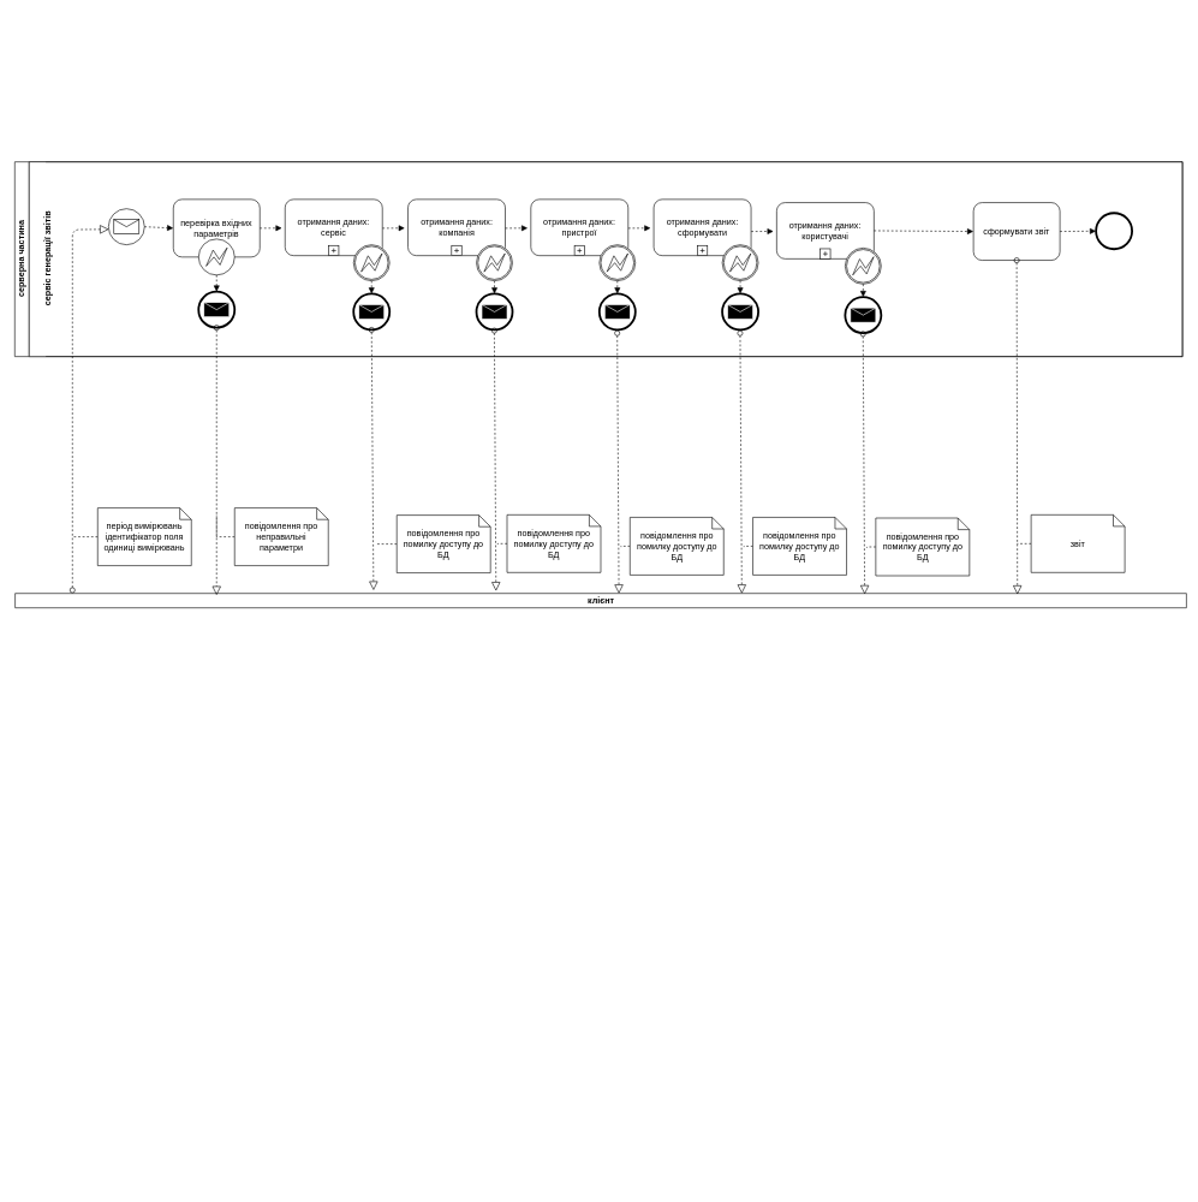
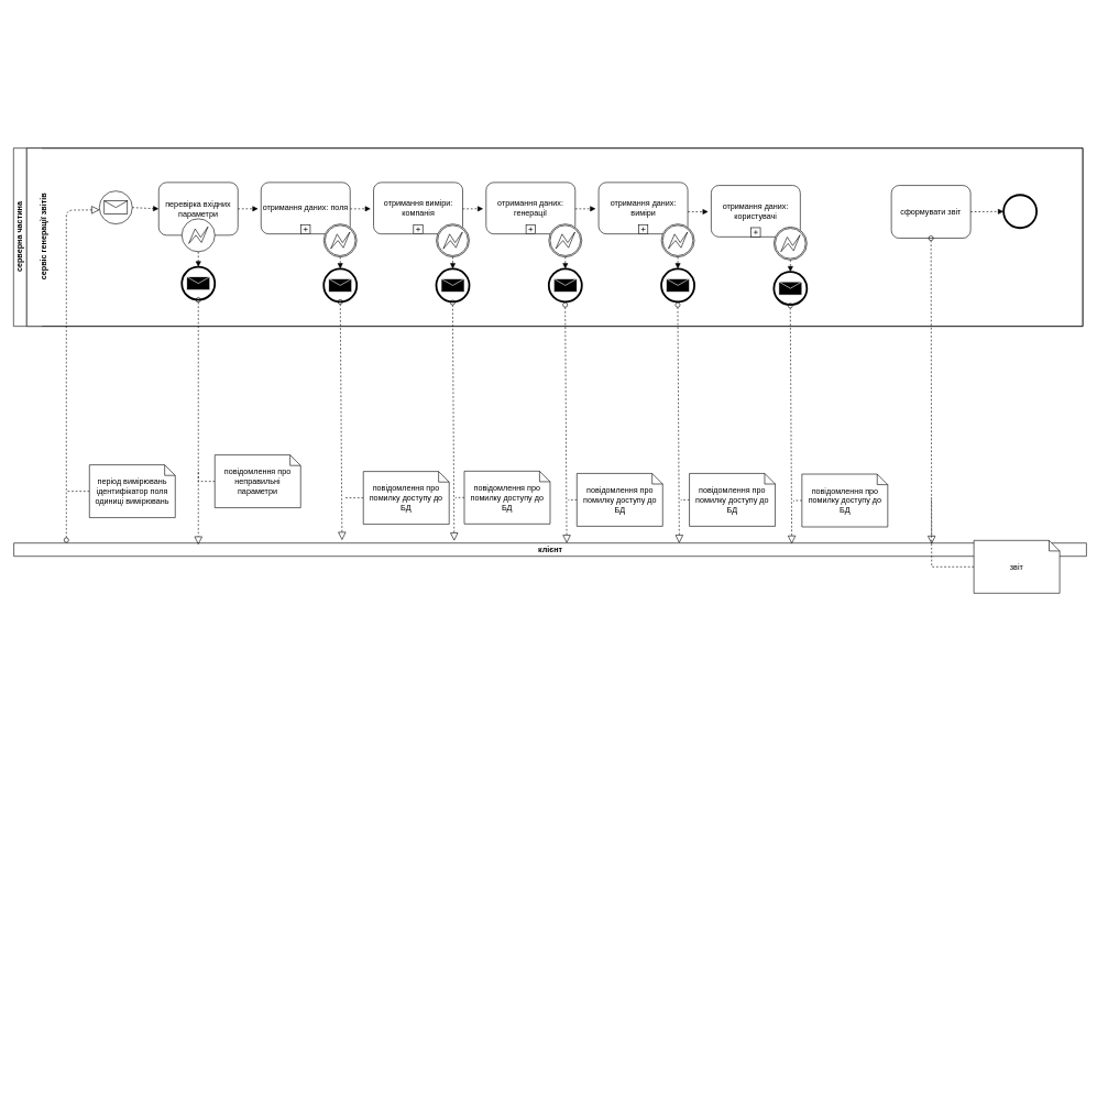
  <mxCell id="0" />
  <mxCell id="1" parent="0" />
  <mxCell id="2" value="серверна частина" style="swimlane;html=1;horizontal=0;startSize=20;" vertex="1" parent="1"><mxGeometry x="20" y="224" width="1620" height="270" as="geometry" /></mxCell>
  <mxCell id="3" value="&lt;span&gt;&lt;br&gt;&lt;br&gt;сервіс генерації&amp;nbsp;звітів&lt;/span&gt;" style="swimlane;html=1;horizontal=0;swimlaneLine=0;startSize=23;" vertex="1" parent="2"><mxGeometry x="20" width="1600" height="270" as="geometry" /></mxCell>
  <mxCell id="4" value="" style="shape=mxgraph.bpmn.shape;html=1;verticalLabelPosition=bottom;labelBackgroundColor=#ffffff;verticalAlign=top;align=center;perimeter=ellipsePerimeter;outlineConnect=0;outline=standard;symbol=message;" vertex="1" parent="3"><mxGeometry x="110" y="65" width="50" height="50" as="geometry" /></mxCell>
- <mxCell id="5" value="перевірка вхідних параметрів" style="shape=ext;rounded=1;html=1;whiteSpace=wrap;" vertex="1" parent="3"><mxGeometry x="200" y="52" width="120" height="80" as="geometry" /></mxCell>
+ <mxCell id="5" value="перевірка вхідних параметри" style="shape=ext;rounded=1;html=1;whiteSpace=wrap;" vertex="1" parent="3"><mxGeometry x="200" y="52" width="120" height="80" as="geometry" /></mxCell>
  <mxCell id="6" value="" style="shape=mxgraph.bpmn.shape;html=1;verticalLabelPosition=bottom;labelBackgroundColor=#ffffff;verticalAlign=top;align=center;perimeter=ellipsePerimeter;outlineConnect=0;outline=eventInt;symbol=error;" vertex="1" parent="3"><mxGeometry x="235" y="107" width="50" height="50" as="geometry" /></mxCell>
  <mxCell id="7" value="" style="endArrow=block;endFill=1;endSize=6;html=1;dashed=1;strokeColor=#000000;exitX=0.5;exitY=1;exitDx=0;exitDy=0;" edge="1" parent="3" source="6"><mxGeometry width="100" relative="1" as="geometry"><mxPoint x="300" y="180" as="sourcePoint" /><mxPoint x="260" y="180" as="targetPoint" /></mxGeometry></mxCell>
  <mxCell id="8" value="" style="shape=mxgraph.bpmn.shape;html=1;verticalLabelPosition=bottom;labelBackgroundColor=#ffffff;verticalAlign=top;align=center;perimeter=ellipsePerimeter;outlineConnect=0;outline=end;symbol=message;" vertex="1" parent="3"><mxGeometry x="235" y="180" width="50" height="50" as="geometry" /></mxCell>
  <mxCell id="9" value="" style="endArrow=block;endFill=1;endSize=6;html=1;dashed=1;strokeColor=#000000;exitX=1;exitY=0.5;exitDx=0;exitDy=0;entryX=0;entryY=0.5;entryDx=0;entryDy=0;" edge="1" parent="3" source="5"><mxGeometry width="100" relative="1" as="geometry"><mxPoint x="400" y="200" as="sourcePoint" /><mxPoint x="350.588" y="91.882" as="targetPoint" /></mxGeometry></mxCell>
  <mxCell id="10" value="" style="shape=mxgraph.bpmn.shape;html=1;verticalLabelPosition=bottom;labelBackgroundColor=#ffffff;verticalAlign=top;align=center;perimeter=ellipsePerimeter;outlineConnect=0;outline=end;symbol=message;" vertex="1" parent="3"><mxGeometry x="450" y="183" width="50" height="50" as="geometry" /></mxCell>
- <mxCell id="11" value="отримання даних: сервіс" style="html=1;whiteSpace=wrap;rounded=1;" vertex="1" parent="3"><mxGeometry x="355" y="52" width="135" height="78" as="geometry" /></mxCell>
+ <mxCell id="11" value="отримання даних: поля" style="html=1;whiteSpace=wrap;rounded=1;" vertex="1" parent="3"><mxGeometry x="355" y="52" width="135" height="78" as="geometry" /></mxCell>
  <mxCell id="12" value="" style="html=1;shape=plus;outlineConnect=0;" vertex="1" parent="11"><mxGeometry x="0.5" y="1" width="14" height="14" relative="1" as="geometry"><mxPoint x="-7" y="-14" as="offset" /></mxGeometry></mxCell>
  <mxCell id="13" value="" style="endArrow=block;endFill=1;endSize=6;html=1;dashed=1;strokeColor=#000000;exitX=1;exitY=0.5;exitDx=0;exitDy=0;entryX=0;entryY=0.5;entryDx=0;entryDy=0;" edge="1" parent="3"><mxGeometry width="100" relative="1" as="geometry"><mxPoint x="490.19" y="92.034" as="sourcePoint" /><mxPoint x="521.088" y="91.882" as="targetPoint" /></mxGeometry></mxCell>
  <mxCell id="14" value="" style="shape=mxgraph.bpmn.shape;html=1;verticalLabelPosition=bottom;labelBackgroundColor=#ffffff;verticalAlign=top;align=center;perimeter=ellipsePerimeter;outlineConnect=0;outline=end;symbol=message;" vertex="1" parent="3"><mxGeometry x="620.5" y="183" width="50" height="50" as="geometry" /></mxCell>
- <mxCell id="15" value="отримання даних: компанія" style="html=1;whiteSpace=wrap;rounded=1;" vertex="1" parent="3"><mxGeometry x="525.5" y="52" width="135" height="78" as="geometry" /></mxCell>
+ <mxCell id="15" value="отримання виміри: компанія" style="html=1;whiteSpace=wrap;rounded=1;" vertex="1" parent="3"><mxGeometry x="525.5" y="52" width="135" height="78" as="geometry" /></mxCell>
  <mxCell id="16" value="" style="html=1;shape=plus;outlineConnect=0;" vertex="1" parent="15"><mxGeometry x="0.5" y="1" width="14" height="14" relative="1" as="geometry"><mxPoint x="-7" y="-14" as="offset" /></mxGeometry></mxCell>
  <mxCell id="17" value="" style="shape=mxgraph.bpmn.shape;html=1;verticalLabelPosition=bottom;labelBackgroundColor=#ffffff;verticalAlign=top;align=center;perimeter=ellipsePerimeter;outlineConnect=0;outline=boundInt;symbol=error;" vertex="1" parent="3"><mxGeometry x="620.5" y="115" width="50" height="50" as="geometry" /></mxCell>
  <mxCell id="18" value="" style="endArrow=block;endFill=1;endSize=6;html=1;dashed=1;strokeColor=#000000;exitX=0.5;exitY=1;exitDx=0;exitDy=0;entryX=0.5;entryY=0;entryDx=0;entryDy=0;" edge="1" parent="3" source="17" target="14"><mxGeometry width="100" relative="1" as="geometry"><mxPoint x="799.912" y="230.706" as="sourcePoint" /><mxPoint x="910.5" y="380" as="targetPoint" /></mxGeometry></mxCell>
  <mxCell id="19" value="" style="endArrow=block;endFill=1;endSize=6;html=1;dashed=1;strokeColor=#000000;exitX=1;exitY=0.5;exitDx=0;exitDy=0;entryX=0;entryY=0.5;entryDx=0;entryDy=0;" edge="1" parent="3"><mxGeometry width="100" relative="1" as="geometry"><mxPoint x="660.69" y="92.034" as="sourcePoint" /><mxPoint x="691.588" y="91.882" as="targetPoint" /></mxGeometry></mxCell>
  <mxCell id="20" value="" style="shape=mxgraph.bpmn.shape;html=1;verticalLabelPosition=bottom;labelBackgroundColor=#ffffff;verticalAlign=top;align=center;perimeter=ellipsePerimeter;outlineConnect=0;outline=end;symbol=message;" vertex="1" parent="3"><mxGeometry x="791" y="183" width="50" height="50" as="geometry" /></mxCell>
- <mxCell id="21" value="отримання даних: пристрої" style="html=1;whiteSpace=wrap;rounded=1;" vertex="1" parent="3"><mxGeometry x="696" y="52" width="135" height="78" as="geometry" /></mxCell>
+ <mxCell id="21" value="отримання даних: генерації" style="html=1;whiteSpace=wrap;rounded=1;" vertex="1" parent="3"><mxGeometry x="696" y="52" width="135" height="78" as="geometry" /></mxCell>
  <mxCell id="22" value="" style="html=1;shape=plus;outlineConnect=0;" vertex="1" parent="21"><mxGeometry x="0.5" y="1" width="14" height="14" relative="1" as="geometry"><mxPoint x="-7" y="-14" as="offset" /></mxGeometry></mxCell>
  <mxCell id="23" value="" style="shape=mxgraph.bpmn.shape;html=1;verticalLabelPosition=bottom;labelBackgroundColor=#ffffff;verticalAlign=top;align=center;perimeter=ellipsePerimeter;outlineConnect=0;outline=boundInt;symbol=error;" vertex="1" parent="3"><mxGeometry x="791" y="115" width="50" height="50" as="geometry" /></mxCell>
  <mxCell id="24" value="" style="endArrow=block;endFill=1;endSize=6;html=1;dashed=1;strokeColor=#000000;exitX=0.5;exitY=1;exitDx=0;exitDy=0;entryX=0.5;entryY=0;entryDx=0;entryDy=0;" edge="1" parent="3" source="23" target="20"><mxGeometry width="100" relative="1" as="geometry"><mxPoint x="970.412" y="230.706" as="sourcePoint" /><mxPoint x="1081" y="380" as="targetPoint" /></mxGeometry></mxCell>
  <mxCell id="25" value="" style="endArrow=block;endFill=1;endSize=6;html=1;dashed=1;strokeColor=#000000;exitX=1;exitY=0.5;exitDx=0;exitDy=0;entryX=0;entryY=0.5;entryDx=0;entryDy=0;" edge="1" parent="3"><mxGeometry width="100" relative="1" as="geometry"><mxPoint x="831.19" y="92.034" as="sourcePoint" /><mxPoint x="862.088" y="91.882" as="targetPoint" /></mxGeometry></mxCell>
  <mxCell id="26" value="" style="shape=mxgraph.bpmn.shape;html=1;verticalLabelPosition=bottom;labelBackgroundColor=#ffffff;verticalAlign=top;align=center;perimeter=ellipsePerimeter;outlineConnect=0;outline=end;symbol=message;" vertex="1" parent="3"><mxGeometry x="961.5" y="183" width="50" height="50" as="geometry" /></mxCell>
- <mxCell id="27" value="отримання даних: сформувати" style="html=1;whiteSpace=wrap;rounded=1;" vertex="1" parent="3"><mxGeometry x="866.5" y="52" width="135" height="78" as="geometry" /></mxCell>
+ <mxCell id="27" value="отримання даних: виміри" style="html=1;whiteSpace=wrap;rounded=1;" vertex="1" parent="3"><mxGeometry x="866.5" y="52" width="135" height="78" as="geometry" /></mxCell>
  <mxCell id="28" value="" style="html=1;shape=plus;outlineConnect=0;" vertex="1" parent="27"><mxGeometry x="0.5" y="1" width="14" height="14" relative="1" as="geometry"><mxPoint x="-7" y="-14" as="offset" /></mxGeometry></mxCell>
  <mxCell id="29" value="" style="shape=mxgraph.bpmn.shape;html=1;verticalLabelPosition=bottom;labelBackgroundColor=#ffffff;verticalAlign=top;align=center;perimeter=ellipsePerimeter;outlineConnect=0;outline=boundInt;symbol=error;" vertex="1" parent="3"><mxGeometry x="961.5" y="115" width="50" height="50" as="geometry" /></mxCell>
  <mxCell id="30" value="" style="endArrow=block;endFill=1;endSize=6;html=1;dashed=1;strokeColor=#000000;exitX=0.5;exitY=1;exitDx=0;exitDy=0;entryX=0.5;entryY=0;entryDx=0;entryDy=0;" edge="1" parent="3" source="29" target="26"><mxGeometry width="100" relative="1" as="geometry"><mxPoint x="1140.912" y="230.706" as="sourcePoint" /><mxPoint x="1251.5" y="380" as="targetPoint" /></mxGeometry></mxCell>
  <mxCell id="31" value="" style="endArrow=block;endFill=1;endSize=6;html=1;dashed=1;strokeColor=#000000;exitX=1;exitY=0.5;exitDx=0;exitDy=0;entryX=0;entryY=0.5;entryDx=0;entryDy=0;" edge="1" parent="3"><mxGeometry width="100" relative="1" as="geometry"><mxPoint x="1001.69" y="96.534" as="sourcePoint" /><mxPoint x="1032.588" y="96.382" as="targetPoint" /></mxGeometry></mxCell>
  <mxCell id="32" value="" style="shape=mxgraph.bpmn.shape;html=1;verticalLabelPosition=bottom;labelBackgroundColor=#ffffff;verticalAlign=top;align=center;perimeter=ellipsePerimeter;outlineConnect=0;outline=end;symbol=message;" vertex="1" parent="3"><mxGeometry x="1132" y="187.5" width="50" height="50" as="geometry" /></mxCell>
  <mxCell id="33" value="отримання даних: користувачі" style="html=1;whiteSpace=wrap;rounded=1;" vertex="1" parent="3"><mxGeometry x="1037" y="56.5" width="135" height="78" as="geometry" /></mxCell>
  <mxCell id="34" value="" style="html=1;shape=plus;outlineConnect=0;" vertex="1" parent="33"><mxGeometry x="0.5" y="1" width="14" height="14" relative="1" as="geometry"><mxPoint x="-7" y="-14" as="offset" /></mxGeometry></mxCell>
  <mxCell id="35" value="" style="shape=mxgraph.bpmn.shape;html=1;verticalLabelPosition=bottom;labelBackgroundColor=#ffffff;verticalAlign=top;align=center;perimeter=ellipsePerimeter;outlineConnect=0;outline=boundInt;symbol=error;" vertex="1" parent="3"><mxGeometry x="1132" y="119.5" width="50" height="50" as="geometry" /></mxCell>
  <mxCell id="36" value="" style="endArrow=block;endFill=1;endSize=6;html=1;dashed=1;strokeColor=#000000;exitX=0.5;exitY=1;exitDx=0;exitDy=0;entryX=0.5;entryY=0;entryDx=0;entryDy=0;" edge="1" parent="3" source="35" target="32"><mxGeometry width="100" relative="1" as="geometry"><mxPoint x="1311.412" y="235.206" as="sourcePoint" /><mxPoint x="1422" y="384.5" as="targetPoint" /></mxGeometry></mxCell>
  <mxCell id="37" value="сформувати звіт" style="shape=ext;rounded=1;html=1;whiteSpace=wrap;" vertex="1" parent="3"><mxGeometry x="1310" y="56.5" width="120" height="80" as="geometry" /></mxCell>
  <mxCell id="38" value="" style="endArrow=block;endFill=1;endSize=6;html=1;dashed=1;strokeColor=#000000;exitX=1;exitY=0.5;exitDx=0;exitDy=0;entryX=0;entryY=0.5;entryDx=0;entryDy=0;" edge="1" parent="3" source="4" target="5"><mxGeometry width="100" relative="1" as="geometry"><mxPoint x="350" y="380" as="sourcePoint" /><mxPoint x="450" y="380" as="targetPoint" /></mxGeometry></mxCell>
- <mxCell id="39" value="" style="endArrow=block;endFill=1;endSize=6;html=1;dashed=1;strokeColor=#000000;exitX=1;exitY=0.5;exitDx=0;exitDy=0;entryX=0;entryY=0.5;entryDx=0;entryDy=0;" edge="1" parent="3" source="33" target="37"><mxGeometry width="100" relative="1" as="geometry"><mxPoint x="1410" y="220" as="sourcePoint" /><mxPoint x="1510" y="220" as="targetPoint" /></mxGeometry></mxCell>
  <mxCell id="40" value="" style="shape=mxgraph.bpmn.shape;html=1;verticalLabelPosition=bottom;labelBackgroundColor=#ffffff;verticalAlign=top;align=center;perimeter=ellipsePerimeter;outlineConnect=0;outline=end;symbol=general;" vertex="1" parent="3"><mxGeometry x="1480" y="71" width="50" height="50" as="geometry" /></mxCell>
  <mxCell id="41" value="" style="endArrow=block;endFill=1;endSize=6;html=1;dashed=1;strokeColor=#000000;exitX=1;exitY=0.5;exitDx=0;exitDy=0;entryX=0;entryY=0.5;entryDx=0;entryDy=0;" edge="1" parent="3" source="37" target="40"><mxGeometry width="100" relative="1" as="geometry"><mxPoint x="1470" y="190" as="sourcePoint" /><mxPoint x="1570" y="190" as="targetPoint" /></mxGeometry></mxCell>
  <mxCell id="42" value="клієнт" style="swimlane;html=1;horizontal=0;startSize=20;rotation=90;" vertex="1" parent="1"><mxGeometry x="823" y="20" width="20" height="1625" as="geometry" /></mxCell>
  <mxCell id="43" value="" style="startArrow=oval;startFill=0;startSize=7;endArrow=block;endFill=0;endSize=10;dashed=1;html=1;entryX=0;entryY=0.5;entryDx=0;entryDy=0;" edge="1" parent="1"><mxGeometry width="100" relative="1" as="geometry"><mxPoint x="100" y="818" as="sourcePoint" /><mxPoint x="150.588" y="317.529" as="targetPoint" /><Array as="points"><mxPoint x="100" y="318" /></Array></mxGeometry></mxCell>
  <mxCell id="44" style="edgeStyle=orthogonalEdgeStyle;rounded=0;orthogonalLoop=1;jettySize=auto;html=1;exitX=0;exitY=0.5;exitDx=0;exitDy=0;exitPerimeter=0;dashed=1;endArrow=none;endFill=0;strokeColor=#000000;" edge="1" parent="1" source="45"><mxGeometry relative="1" as="geometry"><mxPoint x="100" y="744.118" as="targetPoint" /></mxGeometry></mxCell>
  <mxCell id="45" value="період вимірювань&lt;br&gt;ідентифікатор поля&lt;br&gt;одиниці вимірювань&lt;br&gt;" style="shape=note;whiteSpace=wrap;size=16;html=1;" vertex="1" parent="1"><mxGeometry x="135" y="704" width="130" height="80" as="geometry" /></mxCell>
  <mxCell id="46" value="" style="startArrow=oval;startFill=0;startSize=7;endArrow=block;endFill=0;endSize=10;dashed=1;html=1;strokeColor=#000000;exitX=0.5;exitY=1;exitDx=0;exitDy=0;" edge="1" parent="1" source="8"><mxGeometry width="100" relative="1" as="geometry"><mxPoint x="470" y="704" as="sourcePoint" /><mxPoint x="300" y="825" as="targetPoint" /></mxGeometry></mxCell>
  <mxCell id="47" style="edgeStyle=orthogonalEdgeStyle;rounded=0;orthogonalLoop=1;jettySize=auto;html=1;exitX=0;exitY=0.5;exitDx=0;exitDy=0;exitPerimeter=0;dashed=1;endArrow=none;endFill=0;strokeColor=#000000;" edge="1" parent="1" source="48"><mxGeometry relative="1" as="geometry"><mxPoint x="300" y="714" as="targetPoint" /></mxGeometry></mxCell>
- <mxCell id="48" value="повідомлення про неправильні параметри&lt;br&gt;" style="shape=note;whiteSpace=wrap;size=16;html=1;" vertex="1" parent="1"><mxGeometry x="325" y="704" width="130" height="80" as="geometry" /></mxCell>
+ <mxCell id="48" value="повідомлення про неправильні параметри&lt;br&gt;" style="shape=note;whiteSpace=wrap;size=16;html=1;" vertex="1" parent="1"><mxGeometry x="325" y="689" width="130" height="80" as="geometry" /></mxCell>
  <mxCell id="49" value="" style="startArrow=oval;startFill=0;startSize=7;endArrow=block;endFill=0;endSize=10;dashed=1;html=1;strokeColor=#000000;exitX=0.5;exitY=1;exitDx=0;exitDy=0;entryX=-0.213;entryY=0.694;entryDx=0;entryDy=0;entryPerimeter=0;" edge="1" parent="1" source="10" target="42"><mxGeometry width="100" relative="1" as="geometry"><mxPoint x="620" y="784" as="sourcePoint" /><mxPoint x="669" y="824" as="targetPoint" /></mxGeometry></mxCell>
  <mxCell id="50" style="edgeStyle=orthogonalEdgeStyle;rounded=0;orthogonalLoop=1;jettySize=auto;html=1;exitX=0;exitY=0.5;exitDx=0;exitDy=0;exitPerimeter=0;dashed=1;endArrow=none;endFill=0;strokeColor=#000000;" edge="1" parent="1" source="51"><mxGeometry relative="1" as="geometry"><mxPoint x="520" y="754" as="targetPoint" /></mxGeometry></mxCell>
  <mxCell id="51" value="повідомлення про помилку доступу до БД&lt;br&gt;" style="shape=note;whiteSpace=wrap;size=16;html=1;" vertex="1" parent="1"><mxGeometry x="550" y="714" width="130" height="80" as="geometry" /></mxCell>
  <mxCell id="52" value="" style="shape=mxgraph.bpmn.shape;html=1;verticalLabelPosition=bottom;labelBackgroundColor=#ffffff;verticalAlign=top;align=center;perimeter=ellipsePerimeter;outlineConnect=0;outline=boundInt;symbol=error;" vertex="1" parent="1"><mxGeometry x="490" y="339" width="50" height="50" as="geometry" /></mxCell>
  <mxCell id="53" value="" style="endArrow=block;endFill=1;endSize=6;html=1;dashed=1;strokeColor=#000000;exitX=0.5;exitY=1;exitDx=0;exitDy=0;entryX=0.5;entryY=0;entryDx=0;entryDy=0;" edge="1" parent="1" source="52" target="10"><mxGeometry width="100" relative="1" as="geometry"><mxPoint x="669.412" y="454.706" as="sourcePoint" /><mxPoint x="780" y="604" as="targetPoint" /></mxGeometry></mxCell>
  <mxCell id="54" value="" style="startArrow=oval;startFill=0;startSize=7;endArrow=block;endFill=0;endSize=10;dashed=1;html=1;strokeColor=#000000;exitX=0.5;exitY=1;exitDx=0;exitDy=0;entryX=-0.213;entryY=0.694;entryDx=0;entryDy=0;entryPerimeter=0;" edge="1" parent="1"><mxGeometry width="100" relative="1" as="geometry"><mxPoint x="685.294" y="458.059" as="sourcePoint" /><mxPoint x="687.647" y="819.235" as="targetPoint" /></mxGeometry></mxCell>
  <mxCell id="55" style="edgeStyle=orthogonalEdgeStyle;rounded=0;orthogonalLoop=1;jettySize=auto;html=1;exitX=0;exitY=0.5;exitDx=0;exitDy=0;exitPerimeter=0;dashed=1;endArrow=none;endFill=0;strokeColor=#000000;" edge="1" parent="1" source="56"><mxGeometry relative="1" as="geometry"><mxPoint x="690" y="754.529" as="targetPoint" /></mxGeometry></mxCell>
  <mxCell id="56" value="повідомлення про помилку доступу до БД&lt;br&gt;" style="shape=note;whiteSpace=wrap;size=16;html=1;" vertex="1" parent="1"><mxGeometry x="703" y="713.5" width="130" height="80" as="geometry" /></mxCell>
  <mxCell id="57" value="" style="startArrow=oval;startFill=0;startSize=7;endArrow=block;endFill=0;endSize=10;dashed=1;html=1;strokeColor=#000000;exitX=0.5;exitY=1;exitDx=0;exitDy=0;entryX=-0.213;entryY=0.694;entryDx=0;entryDy=0;entryPerimeter=0;" edge="1" parent="1"><mxGeometry width="100" relative="1" as="geometry"><mxPoint x="855.794" y="461.559" as="sourcePoint" /><mxPoint x="858.147" y="822.735" as="targetPoint" /></mxGeometry></mxCell>
  <mxCell id="58" style="edgeStyle=orthogonalEdgeStyle;rounded=0;orthogonalLoop=1;jettySize=auto;html=1;exitX=0;exitY=0.5;exitDx=0;exitDy=0;exitPerimeter=0;dashed=1;endArrow=none;endFill=0;strokeColor=#000000;" edge="1" parent="1" source="59"><mxGeometry relative="1" as="geometry"><mxPoint x="861.088" y="758.206" as="targetPoint" /></mxGeometry></mxCell>
  <mxCell id="59" value="повідомлення про помилку доступу до БД&lt;br&gt;" style="shape=note;whiteSpace=wrap;size=16;html=1;" vertex="1" parent="1"><mxGeometry x="873.5" y="717" width="130" height="80" as="geometry" /></mxCell>
  <mxCell id="60" value="" style="startArrow=oval;startFill=0;startSize=7;endArrow=block;endFill=0;endSize=10;dashed=1;html=1;strokeColor=#000000;exitX=0.5;exitY=1;exitDx=0;exitDy=0;entryX=-0.213;entryY=0.694;entryDx=0;entryDy=0;entryPerimeter=0;" edge="1" parent="1"><mxGeometry width="100" relative="1" as="geometry"><mxPoint x="1026.294" y="461.559" as="sourcePoint" /><mxPoint x="1028.647" y="822.735" as="targetPoint" /></mxGeometry></mxCell>
  <mxCell id="61" style="edgeStyle=orthogonalEdgeStyle;rounded=0;orthogonalLoop=1;jettySize=auto;html=1;exitX=0;exitY=0.5;exitDx=0;exitDy=0;exitPerimeter=0;dashed=1;endArrow=none;endFill=0;strokeColor=#000000;" edge="1" parent="1" source="62"><mxGeometry relative="1" as="geometry"><mxPoint x="1031.588" y="758.206" as="targetPoint" /></mxGeometry></mxCell>
  <mxCell id="62" value="повідомлення про помилку доступу до БД&lt;br&gt;" style="shape=note;whiteSpace=wrap;size=16;html=1;" vertex="1" parent="1"><mxGeometry x="1044" y="717" width="130" height="80" as="geometry" /></mxCell>
  <mxCell id="63" value="" style="startArrow=oval;startFill=0;startSize=7;endArrow=block;endFill=0;endSize=10;dashed=1;html=1;strokeColor=#000000;exitX=0.5;exitY=1;exitDx=0;exitDy=0;entryX=-0.213;entryY=0.694;entryDx=0;entryDy=0;entryPerimeter=0;" edge="1" parent="1"><mxGeometry width="100" relative="1" as="geometry"><mxPoint x="1196.794" y="462.559" as="sourcePoint" /><mxPoint x="1199.147" y="823.735" as="targetPoint" /></mxGeometry></mxCell>
  <mxCell id="64" style="edgeStyle=orthogonalEdgeStyle;rounded=0;orthogonalLoop=1;jettySize=auto;html=1;exitX=0;exitY=0.5;exitDx=0;exitDy=0;exitPerimeter=0;dashed=1;endArrow=none;endFill=0;strokeColor=#000000;" edge="1" parent="1" source="65"><mxGeometry relative="1" as="geometry"><mxPoint x="1202.088" y="759.206" as="targetPoint" /></mxGeometry></mxCell>
  <mxCell id="65" value="повідомлення про помилку доступу до БД&lt;br&gt;" style="shape=note;whiteSpace=wrap;size=16;html=1;" vertex="1" parent="1"><mxGeometry x="1214.5" y="718" width="130" height="80" as="geometry" /></mxCell>
  <mxCell id="66" value="" style="startArrow=oval;startFill=0;startSize=7;endArrow=block;endFill=0;endSize=10;dashed=1;html=1;strokeColor=#000000;exitX=0.5;exitY=1;exitDx=0;exitDy=0;" edge="1" parent="1" source="37"><mxGeometry width="100" relative="1" as="geometry"><mxPoint x="1450" y="634" as="sourcePoint" /><mxPoint x="1411" y="824" as="targetPoint" /></mxGeometry></mxCell>
  <mxCell id="67" style="edgeStyle=orthogonalEdgeStyle;rounded=0;orthogonalLoop=1;jettySize=auto;html=1;exitX=0;exitY=0.5;exitDx=0;exitDy=0;exitPerimeter=0;dashed=1;endArrow=none;endFill=0;strokeColor=#000000;" edge="1" parent="1" source="68"><mxGeometry relative="1" as="geometry"><mxPoint x="1410.588" y="753.529" as="targetPoint" /></mxGeometry></mxCell>
- <mxCell id="68" value="звіт&lt;br&gt;" style="shape=note;whiteSpace=wrap;size=16;html=1;" vertex="1" parent="1"><mxGeometry x="1430" y="713.5" width="130" height="80" as="geometry" /></mxCell>
+ <mxCell id="68" value="звіт&lt;br&gt;" style="shape=note;whiteSpace=wrap;size=16;html=1;" vertex="1" parent="1"><mxGeometry x="1475" y="818.5" width="130" height="80" as="geometry" /></mxCell>
